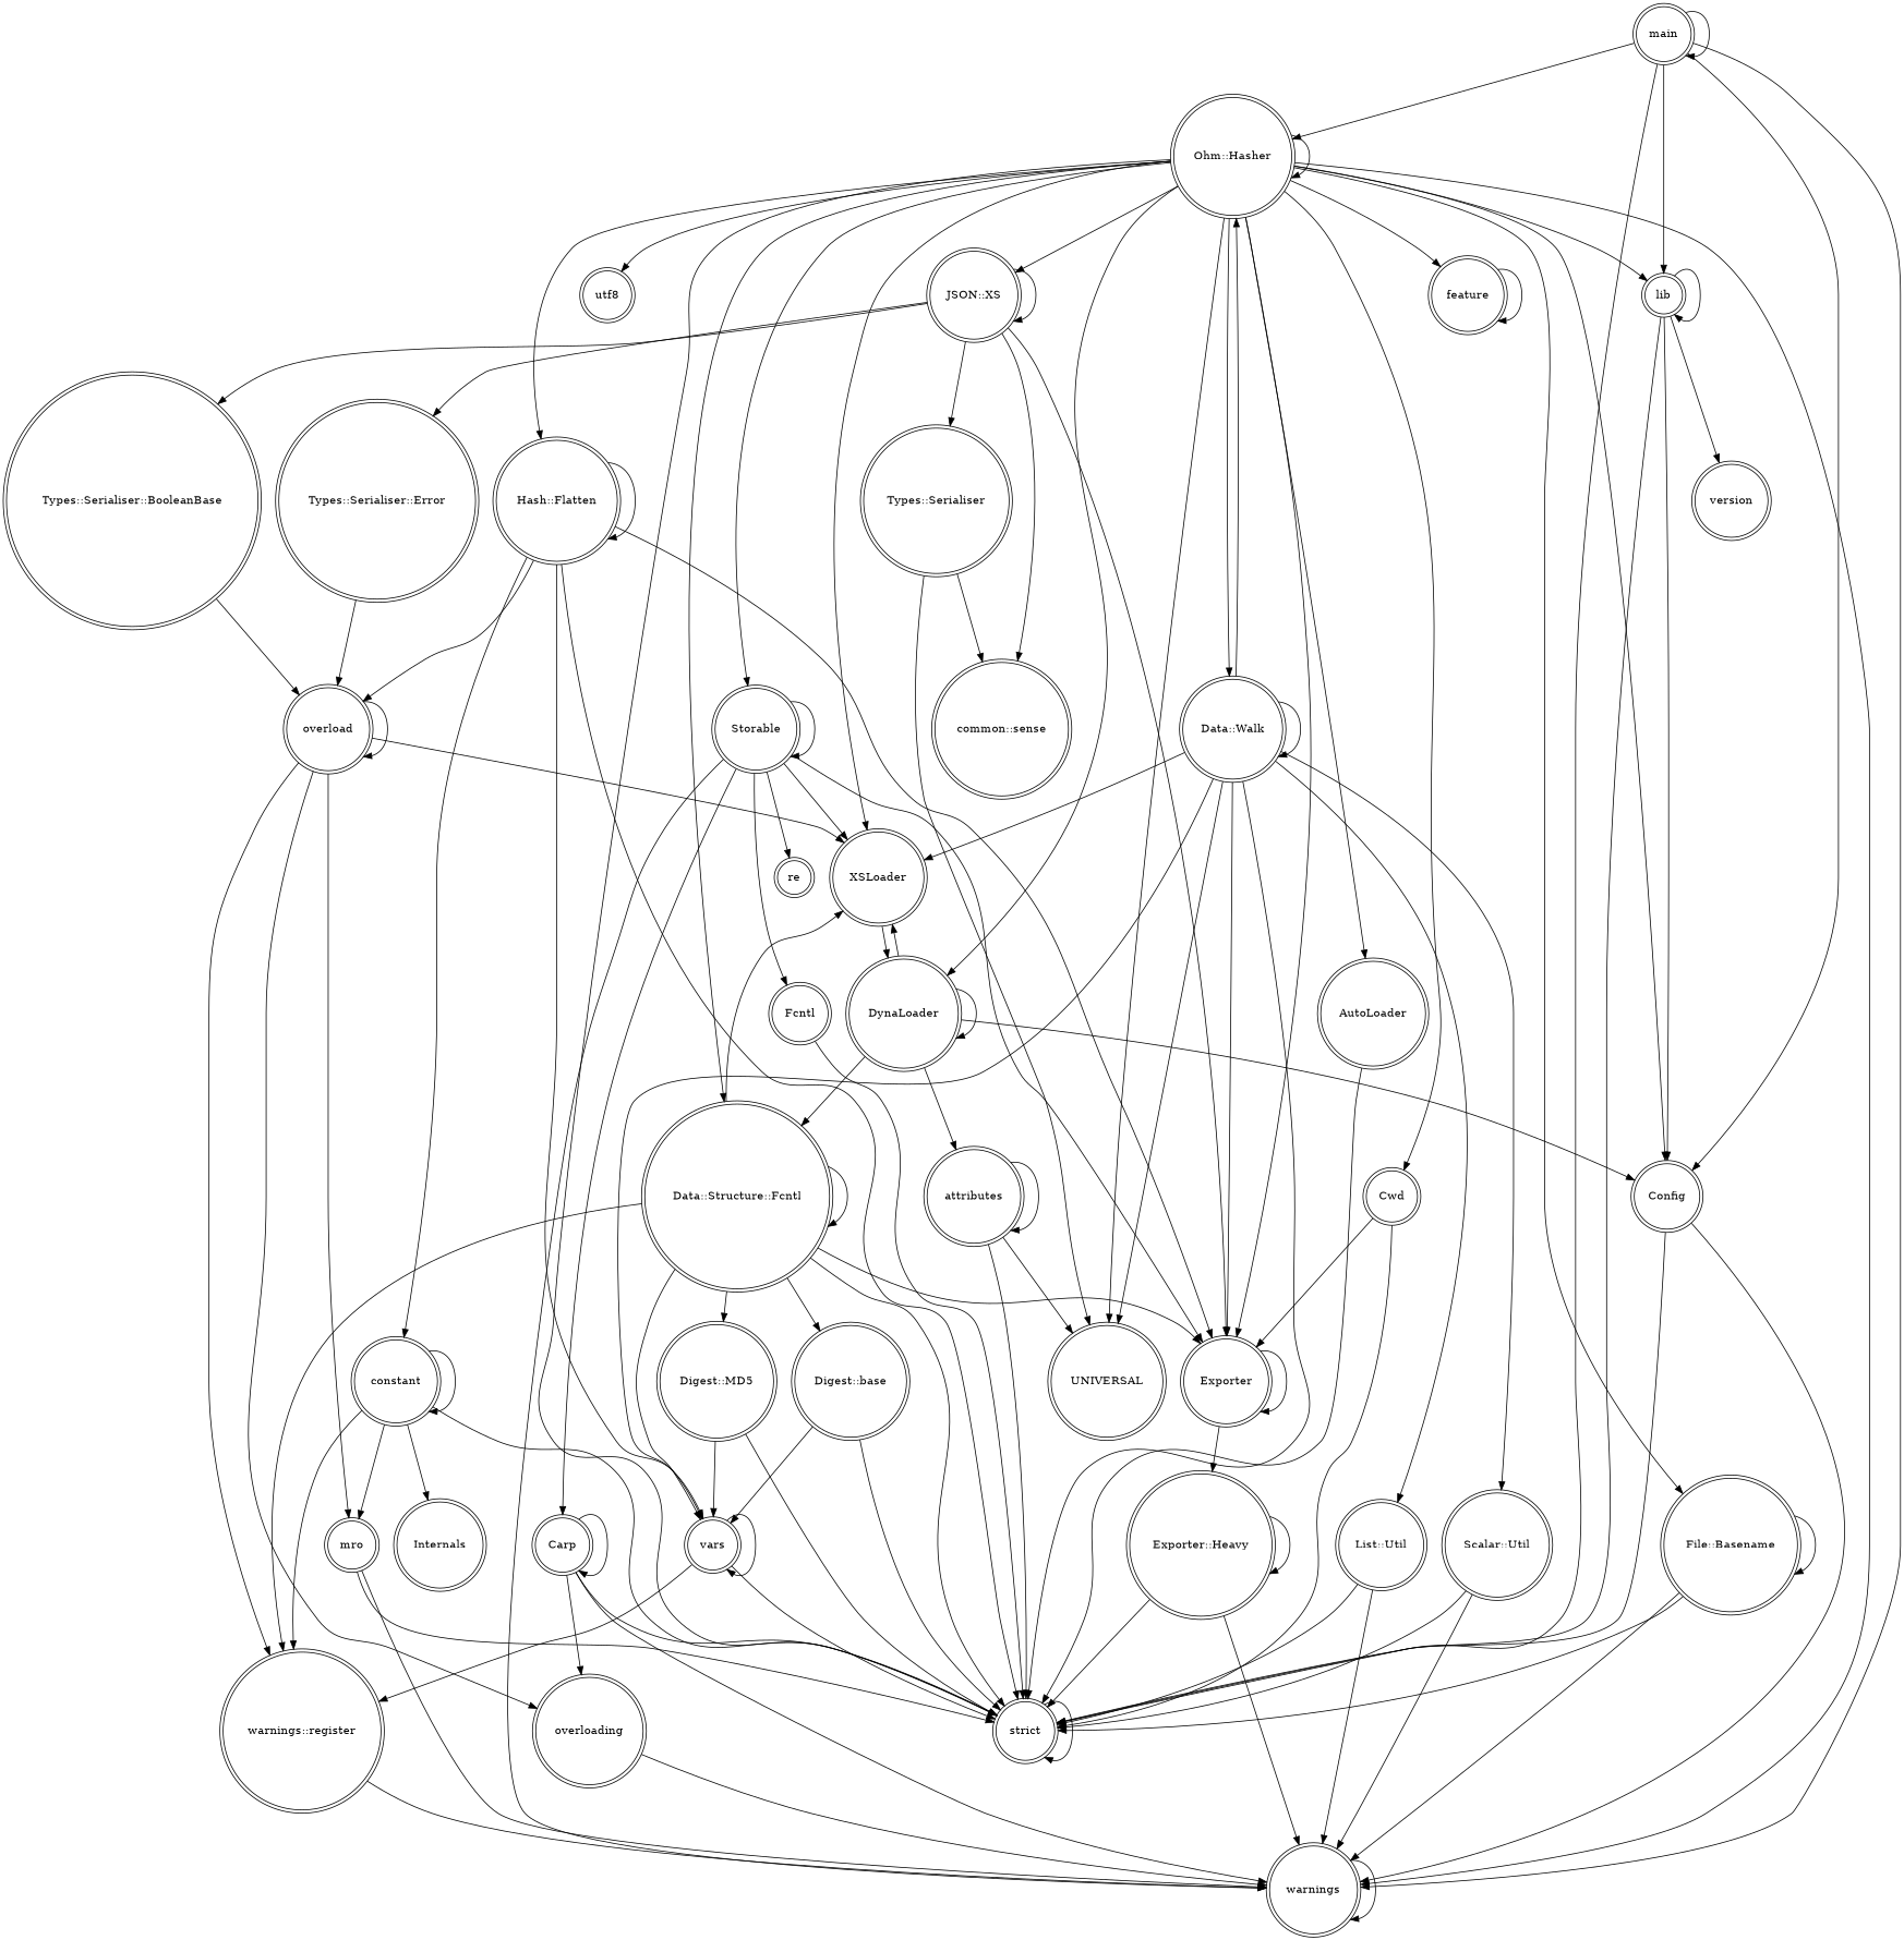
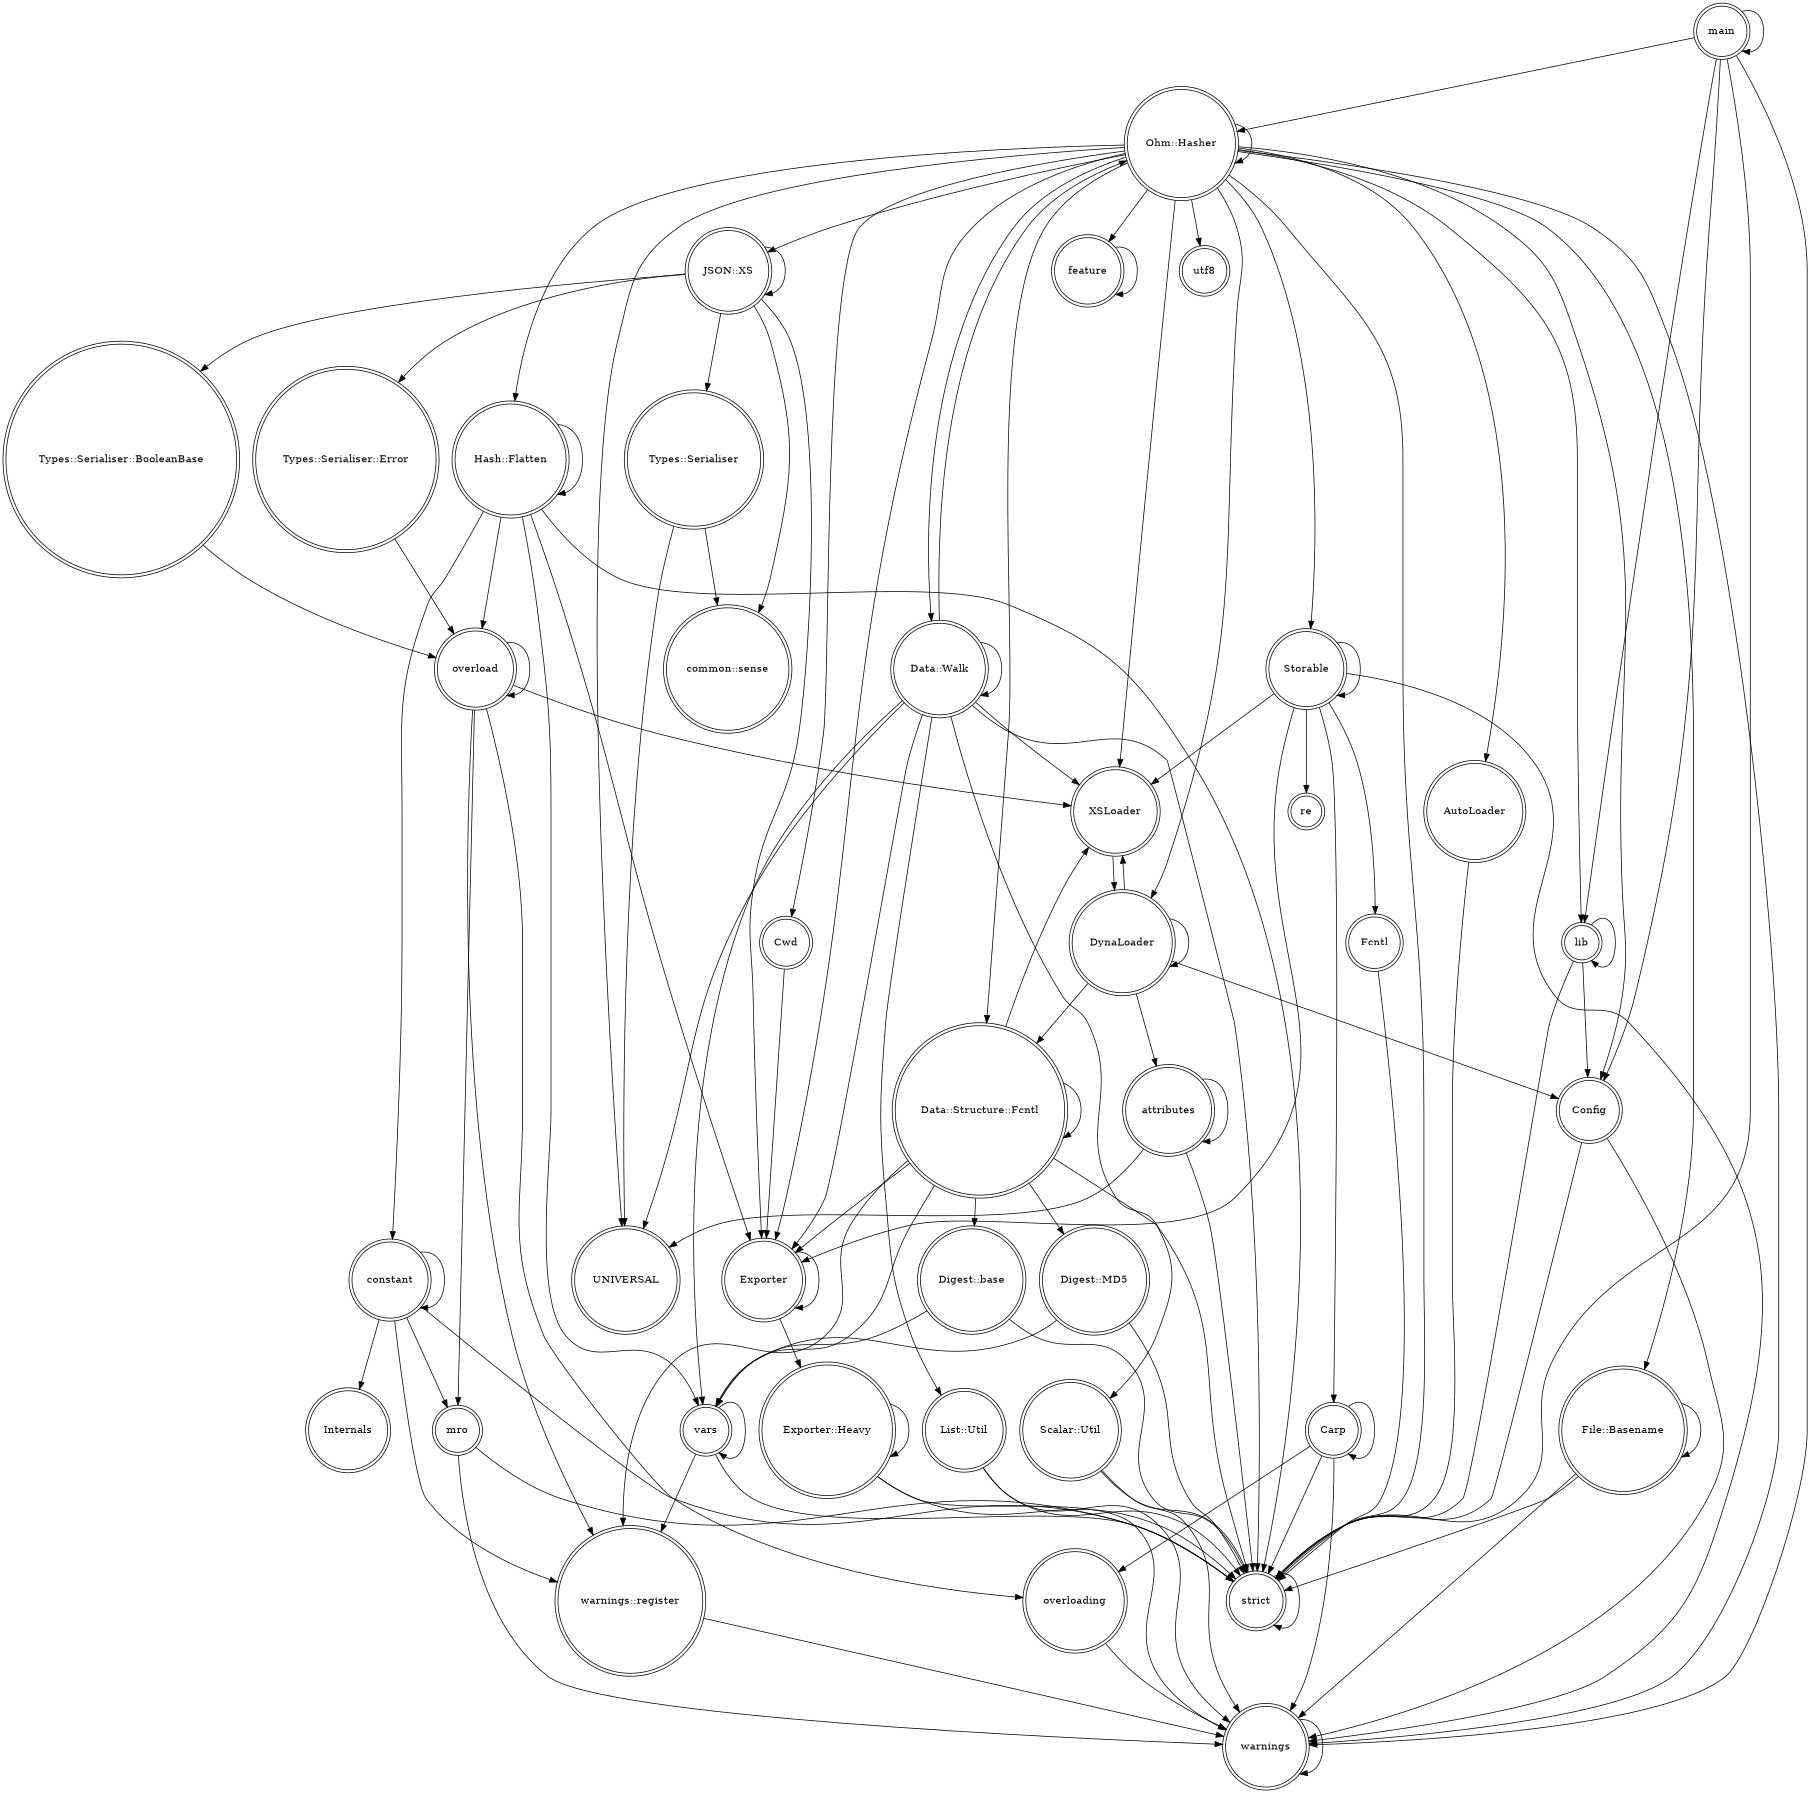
  digraph {
    node [shape=doublecircle]
    main
    Config
    "strict"
    "Ohm::Hasher"
    warnings
    lib
    "Data::Walk"
    XSLoader
    Exporter
    UNIVERSAL
    DynaLoader
    "Hash::Flatten"
    n13 [label="Data::Structure::Fcntl"]
    AutoLoader
    "JSON::XS"
    Storable
    feature
    Cwd
    "File::Basename"
    utf8
-   version
    constant
    "warnings::register"
    Internals
    mro
    "List::Util"
    "Scalar::Util"
    vars
    "Exporter::Heavy"
    attributes
    overload
    "Digest::base"
    "Digest::MD5"
    "Types::Serialiser"
    "common::sense"
    "Types::Serialiser::Error"
    "Types::Serialiser::BooleanBase"
    Carp
    Fcntl
    re
    overloading
    main -> main
    main -> Config
    main -> "strict"
    main -> "Ohm::Hasher"
    main -> warnings
    main -> lib
    Config -> "strict"
    Config -> warnings
    "strict" -> "strict"
    "Ohm::Hasher" -> Config
    "Ohm::Hasher" -> "strict"
    "Ohm::Hasher" -> "Ohm::Hasher"
    "Ohm::Hasher" -> warnings
    "Ohm::Hasher" -> lib
    "Ohm::Hasher" -> "Data::Walk"
    "Ohm::Hasher" -> XSLoader
    "Ohm::Hasher" -> Exporter
    "Ohm::Hasher" -> UNIVERSAL
    "Ohm::Hasher" -> DynaLoader
    "Ohm::Hasher" -> "Hash::Flatten"
    "Ohm::Hasher" -> n13
    "Ohm::Hasher" -> AutoLoader
    "Ohm::Hasher" -> "JSON::XS"
    "Ohm::Hasher" -> Storable
    "Ohm::Hasher" -> feature
    "Ohm::Hasher" -> Cwd
    "Ohm::Hasher" -> "File::Basename"
    "Ohm::Hasher" -> utf8
    warnings -> warnings
    lib -> Config
    lib -> "strict"
    lib -> lib
-   lib -> version
    "Data::Walk" -> "strict"
    "Data::Walk" -> "Ohm::Hasher"
    "Data::Walk" -> "Data::Walk"
    "Data::Walk" -> XSLoader
    "Data::Walk" -> Exporter
    "Data::Walk" -> UNIVERSAL
    "Data::Walk" -> "List::Util"
    "Data::Walk" -> "Scalar::Util"
    "Data::Walk" -> vars
    XSLoader -> DynaLoader
    Exporter -> Exporter
    Exporter -> "Exporter::Heavy"
    DynaLoader -> Config
    DynaLoader -> XSLoader
    DynaLoader -> DynaLoader
    DynaLoader -> n13
    DynaLoader -> attributes
    "Hash::Flatten" -> "strict"
    "Hash::Flatten" -> Exporter
    "Hash::Flatten" -> "Hash::Flatten"
    "Hash::Flatten" -> constant
    "Hash::Flatten" -> vars
    "Hash::Flatten" -> overload
    n13 -> "strict"
    n13 -> XSLoader
    n13 -> Exporter
    n13 -> n13
    n13 -> "warnings::register"
    n13 -> vars
    n13 -> "Digest::base"
    n13 -> "Digest::MD5"
    AutoLoader -> "strict"
    "JSON::XS" -> Exporter
    "JSON::XS" -> "JSON::XS"
    "JSON::XS" -> "Types::Serialiser"
    "JSON::XS" -> "common::sense"
    "JSON::XS" -> "Types::Serialiser::Error"
    "JSON::XS" -> "Types::Serialiser::BooleanBase"
    Storable -> warnings
    Storable -> XSLoader
    Storable -> Exporter
    Storable -> Storable
    Storable -> Carp
    Storable -> Fcntl
    Storable -> re
    feature -> feature
-   Cwd -> "strict"
    Cwd -> Exporter
    "File::Basename" -> "strict"
    "File::Basename" -> warnings
    "File::Basename" -> "File::Basename"
    constant -> "strict"
    constant -> constant
    constant -> "warnings::register"
    constant -> Internals
    constant -> mro
    "warnings::register" -> warnings
    mro -> "strict"
    mro -> warnings
    "List::Util" -> "strict"
    "List::Util" -> warnings
    "Scalar::Util" -> "strict"
    "Scalar::Util" -> warnings
    vars -> "strict"
    vars -> "warnings::register"
    vars -> vars
    "Exporter::Heavy" -> "strict"
    "Exporter::Heavy" -> warnings
    "Exporter::Heavy" -> "Exporter::Heavy"
    attributes -> "strict"
    attributes -> UNIVERSAL
    attributes -> attributes
    overload -> XSLoader
    overload -> "warnings::register"
    overload -> mro
    overload -> overload
    overload -> overloading
    "Digest::base" -> "strict"
    "Digest::base" -> vars
    "Digest::MD5" -> "strict"
    "Digest::MD5" -> vars
    "Types::Serialiser" -> UNIVERSAL
    "Types::Serialiser" -> "common::sense"
    "Types::Serialiser::Error" -> overload
    "Types::Serialiser::BooleanBase" -> overload
    Carp -> "strict"
    Carp -> warnings
    Carp -> Carp
    Carp -> overloading
    Fcntl -> "strict"
    overloading -> warnings
  }
